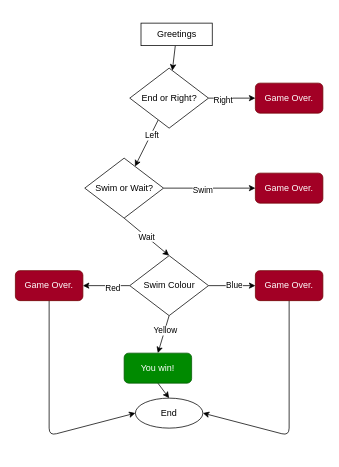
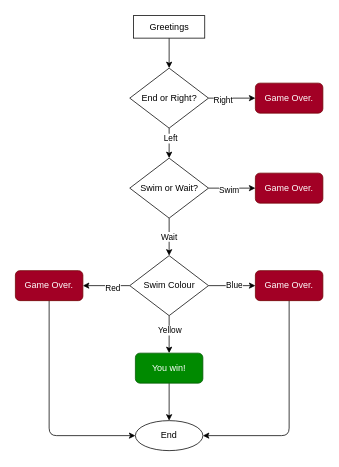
  <mxCell id="0" />
  <mxCell id="1" parent="0" />
- <mxCell id="2" value="End" style="ellipse;whiteSpace=wrap;html=1;" vertex="1" parent="1"><mxGeometry x="180" y="530" width="90" height="40" as="geometry" /></mxCell>
+ <mxCell id="2" value="End" style="ellipse;whiteSpace=wrap;html=1;" vertex="1" parent="1"><mxGeometry x="180" y="560" width="90" height="40" as="geometry" /></mxCell>
  <mxCell id="3" value="" style="edgeStyle=none;html=1;" edge="1" parent="1" source="4" target="9"><mxGeometry relative="1" as="geometry" /></mxCell>
- <mxCell id="4" value="Greetings" style="whiteSpace=wrap;html=1;" vertex="1" parent="1"><mxGeometry x="187.5" y="30" width="95" height="30" as="geometry" /></mxCell>
+ <mxCell id="4" value="Greetings" style="whiteSpace=wrap;html=1;" vertex="1" parent="1"><mxGeometry x="177.5" y="20" width="95" height="30" as="geometry" /></mxCell>
  <mxCell id="5" value="" style="edgeStyle=none;html=1;" edge="1" parent="1" source="9" target="10"><mxGeometry relative="1" as="geometry" /></mxCell>
  <mxCell id="6" value="Right" style="edgeLabel;html=1;align=center;verticalAlign=middle;resizable=0;points=[];" vertex="1" connectable="0" parent="5"><mxGeometry x="-0.408" y="-2" relative="1" as="geometry"><mxPoint as="offset" /></mxGeometry></mxCell>
  <mxCell id="7" value="" style="edgeStyle=none;html=1;" edge="1" parent="1" source="9" target="14"><mxGeometry relative="1" as="geometry" /></mxCell>
  <mxCell id="8" value="Left" style="edgeLabel;html=1;align=center;verticalAlign=middle;resizable=0;points=[];" vertex="1" connectable="0" parent="7"><mxGeometry x="-0.35" y="1" relative="1" as="geometry"><mxPoint as="offset" /></mxGeometry></mxCell>
  <mxCell id="9" value="End or Right?" style="rhombus;whiteSpace=wrap;html=1;" vertex="1" parent="1"><mxGeometry x="172.5" y="90" width="105" height="80" as="geometry" /></mxCell>
  <mxCell id="10" value="Game Over." style="rounded=1;whiteSpace=wrap;html=1;fillColor=#a20025;fontColor=#ffffff;strokeColor=#6F0000;" vertex="1" parent="1"><mxGeometry x="340" y="110" width="90" height="40" as="geometry" /></mxCell>
  <mxCell id="11" style="edgeStyle=none;html=1;exitX=1;exitY=0.5;exitDx=0;exitDy=0;entryX=0;entryY=0.5;entryDx=0;entryDy=0;" edge="1" parent="1" source="14" target="15"><mxGeometry relative="1" as="geometry" /></mxCell>
  <mxCell id="12" value="Swim" style="edgeLabel;html=1;align=center;verticalAlign=middle;resizable=0;points=[];" vertex="1" connectable="0" parent="11"><mxGeometry x="-0.152" y="-2" relative="1" as="geometry"><mxPoint as="offset" /></mxGeometry></mxCell>
  <mxCell id="13" value="Wait" style="edgeStyle=none;html=1;exitX=0.5;exitY=1;exitDx=0;exitDy=0;entryX=0.5;entryY=0;entryDx=0;entryDy=0;" edge="1" parent="1" source="14" target="22"><mxGeometry relative="1" as="geometry" /></mxCell>
- <mxCell id="14" value="Swim or Wait?" style="rhombus;whiteSpace=wrap;html=1;" vertex="1" parent="1"><mxGeometry x="112.5" y="210" width="105" height="80" as="geometry" /></mxCell>
+ <mxCell id="14" value="Swim or Wait?" style="rhombus;whiteSpace=wrap;html=1;" vertex="1" parent="1"><mxGeometry x="172.5" y="210" width="105" height="80" as="geometry" /></mxCell>
  <mxCell id="15" value="Game Over." style="rounded=1;whiteSpace=wrap;html=1;fillColor=#a20025;fontColor=#ffffff;strokeColor=#6F0000;" vertex="1" parent="1"><mxGeometry x="340" y="230" width="90" height="40" as="geometry" /></mxCell>
  <mxCell id="16" style="edgeStyle=none;html=1;entryX=0;entryY=0.5;entryDx=0;entryDy=0;" edge="1" parent="1" source="22" target="26"><mxGeometry relative="1" as="geometry" /></mxCell>
  <mxCell id="17" value="Blue" style="edgeLabel;html=1;align=center;verticalAlign=middle;resizable=0;points=[];" vertex="1" connectable="0" parent="16"><mxGeometry x="0.072" y="2" relative="1" as="geometry"><mxPoint as="offset" /></mxGeometry></mxCell>
  <mxCell id="18" style="edgeStyle=none;html=1;exitX=0;exitY=0.5;exitDx=0;exitDy=0;entryX=1;entryY=0.5;entryDx=0;entryDy=0;" edge="1" parent="1" source="22" target="24"><mxGeometry relative="1" as="geometry" /></mxCell>
  <mxCell id="19" value="Red" style="edgeLabel;html=1;align=center;verticalAlign=middle;resizable=0;points=[];" vertex="1" connectable="0" parent="18"><mxGeometry x="-0.248" y="3" relative="1" as="geometry"><mxPoint x="1" as="offset" /></mxGeometry></mxCell>
  <mxCell id="20" style="edgeStyle=none;html=1;exitX=0.5;exitY=1;exitDx=0;exitDy=0;entryX=0.5;entryY=0;entryDx=0;entryDy=0;" edge="1" parent="1" source="22" target="28"><mxGeometry relative="1" as="geometry" /></mxCell>
  <mxCell id="21" value="Yellow" style="edgeLabel;html=1;align=center;verticalAlign=middle;resizable=0;points=[];" vertex="1" connectable="0" parent="20"><mxGeometry x="-0.24" relative="1" as="geometry"><mxPoint as="offset" /></mxGeometry></mxCell>
  <mxCell id="22" value="Swim Colour" style="rhombus;whiteSpace=wrap;html=1;" vertex="1" parent="1"><mxGeometry x="172.5" y="340" width="105" height="80" as="geometry" /></mxCell>
  <mxCell id="23" style="edgeStyle=none;html=1;exitX=0.5;exitY=1;exitDx=0;exitDy=0;entryX=0;entryY=0.5;entryDx=0;entryDy=0;" edge="1" parent="1" source="24" target="2"><mxGeometry relative="1" as="geometry"><Array as="points"><mxPoint x="65" y="580" /></Array></mxGeometry></mxCell>
  <mxCell id="24" value="Game Over." style="rounded=1;whiteSpace=wrap;html=1;fillColor=#a20025;fontColor=#ffffff;strokeColor=#6F0000;" vertex="1" parent="1"><mxGeometry x="20" y="360" width="90" height="40" as="geometry" /></mxCell>
  <mxCell id="25" style="edgeStyle=none;html=1;exitX=0.5;exitY=1;exitDx=0;exitDy=0;entryX=1;entryY=0.5;entryDx=0;entryDy=0;" edge="1" parent="1" source="26" target="2"><mxGeometry relative="1" as="geometry"><Array as="points"><mxPoint x="385" y="580" /></Array></mxGeometry></mxCell>
  <mxCell id="26" value="Game Over." style="rounded=1;whiteSpace=wrap;html=1;fillColor=#a20025;fontColor=#ffffff;strokeColor=#6F0000;" vertex="1" parent="1"><mxGeometry x="340" y="360" width="90" height="40" as="geometry" /></mxCell>
  <mxCell id="27" style="edgeStyle=none;html=1;exitX=0.5;exitY=1;exitDx=0;exitDy=0;entryX=0.5;entryY=0;entryDx=0;entryDy=0;" edge="1" parent="1" source="28" target="2"><mxGeometry relative="1" as="geometry" /></mxCell>
- <mxCell id="28" value="You win!" style="rounded=1;whiteSpace=wrap;html=1;fillColor=#008a00;fontColor=#ffffff;strokeColor=#005700;" vertex="1" parent="1"><mxGeometry x="165" y="470" width="90" height="40" as="geometry" /></mxCell>
+ <mxCell id="28" value="You win!" style="rounded=1;whiteSpace=wrap;html=1;fillColor=#008a00;fontColor=#ffffff;strokeColor=#005700;" vertex="1" parent="1"><mxGeometry x="180" y="470" width="90" height="40" as="geometry" /></mxCell>
